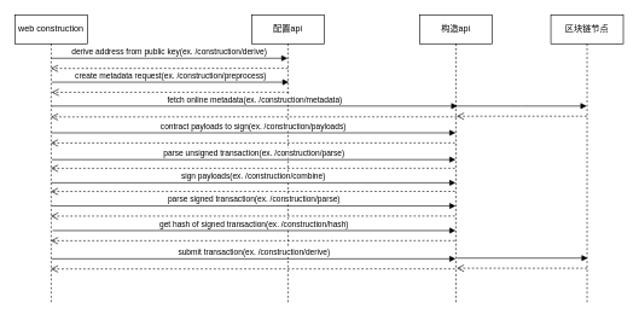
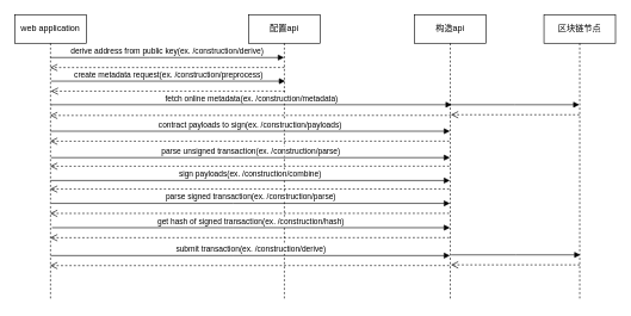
  <mxCell id="0" />
  <mxCell id="1" parent="0" />
- <mxCell id="2" value="web construction" style="shape=umlLifeline;perimeter=lifelinePerimeter;whiteSpace=wrap;html=1;container=0;dropTarget=0;collapsible=0;recursiveResize=0;outlineConnect=0;portConstraint=eastwest;newEdgeStyle={&quot;edgeStyle&quot;:&quot;elbowEdgeStyle&quot;,&quot;elbow&quot;:&quot;vertical&quot;,&quot;curved&quot;:0,&quot;rounded&quot;:0};" vertex="1" parent="1"><mxGeometry x="20" y="20" width="100" height="400" as="geometry" /></mxCell>
+ <mxCell id="2" value="web application" style="shape=umlLifeline;perimeter=lifelinePerimeter;whiteSpace=wrap;html=1;container=0;dropTarget=0;collapsible=0;recursiveResize=0;outlineConnect=0;portConstraint=eastwest;newEdgeStyle={&quot;edgeStyle&quot;:&quot;elbowEdgeStyle&quot;,&quot;elbow&quot;:&quot;vertical&quot;,&quot;curved&quot;:0,&quot;rounded&quot;:0};" vertex="1" parent="1"><mxGeometry x="20" y="20" width="100" height="400" as="geometry" /></mxCell>
  <mxCell id="3" value="配置api" style="shape=umlLifeline;perimeter=lifelinePerimeter;whiteSpace=wrap;html=1;container=0;dropTarget=0;collapsible=0;recursiveResize=0;outlineConnect=0;portConstraint=eastwest;newEdgeStyle={&quot;edgeStyle&quot;:&quot;elbowEdgeStyle&quot;,&quot;elbow&quot;:&quot;vertical&quot;,&quot;curved&quot;:0,&quot;rounded&quot;:0};" vertex="1" parent="1"><mxGeometry x="347" y="20" width="100" height="400" as="geometry" /></mxCell>
  <mxCell id="4" value="构造api" style="shape=umlLifeline;perimeter=lifelinePerimeter;whiteSpace=wrap;html=1;container=0;dropTarget=0;collapsible=0;recursiveResize=0;outlineConnect=0;portConstraint=eastwest;newEdgeStyle={&quot;edgeStyle&quot;:&quot;elbowEdgeStyle&quot;,&quot;elbow&quot;:&quot;vertical&quot;,&quot;curved&quot;:0,&quot;rounded&quot;:0};" vertex="1" parent="1"><mxGeometry x="579" y="20" width="100" height="400" as="geometry" /></mxCell>
  <mxCell id="5" value="derive address from public key(ex. /construction/derive)" style="html=1;verticalAlign=bottom;endArrow=block;edgeStyle=elbowEdgeStyle;elbow=vertical;curved=0;rounded=0;" edge="1" parent="1" target="3"><mxGeometry width="80" relative="1" as="geometry"><mxPoint x="70" y="80" as="sourcePoint" /><mxPoint x="150" y="80" as="targetPoint" /></mxGeometry></mxCell>
  <mxCell id="6" value="" style="html=1;verticalAlign=bottom;endArrow=open;dashed=1;endSize=8;edgeStyle=elbowEdgeStyle;elbow=vertical;curved=0;rounded=0;exitX=0.5;exitY=0.333;exitDx=0;exitDy=0;exitPerimeter=0;" edge="1" parent="1"><mxGeometry relative="1" as="geometry"><mxPoint x="397" y="93.9" as="sourcePoint" /><mxPoint x="69.5" y="94" as="targetPoint" /></mxGeometry></mxCell>
  <mxCell id="7" value="create metadata request(ex. /construction/preprocess)" style="html=1;verticalAlign=bottom;endArrow=block;edgeStyle=elbowEdgeStyle;elbow=vertical;curved=0;rounded=0;" edge="1" parent="1"><mxGeometry width="80" relative="1" as="geometry"><mxPoint x="71" y="113" as="sourcePoint" /><mxPoint x="398" y="113" as="targetPoint" /></mxGeometry></mxCell>
  <mxCell id="8" value="" style="html=1;verticalAlign=bottom;endArrow=open;dashed=1;endSize=8;edgeStyle=elbowEdgeStyle;elbow=vertical;curved=0;rounded=0;exitX=0.5;exitY=0.333;exitDx=0;exitDy=0;exitPerimeter=0;" edge="1" parent="1"><mxGeometry relative="1" as="geometry"><mxPoint x="398" y="126.9" as="sourcePoint" /><mxPoint x="70.5" y="127" as="targetPoint" /></mxGeometry></mxCell>
  <mxCell id="9" value="fetch online metadata(ex. /construction/metadata)" style="html=1;verticalAlign=bottom;endArrow=block;edgeStyle=elbowEdgeStyle;elbow=vertical;curved=0;rounded=0;entryX=0.52;entryY=0.313;entryDx=0;entryDy=0;entryPerimeter=0;" edge="1" parent="1" target="4"><mxGeometry width="80" relative="1" as="geometry"><mxPoint x="71" y="147" as="sourcePoint" /><mxPoint x="398" y="147" as="targetPoint" /></mxGeometry></mxCell>
  <mxCell id="10" value="" style="html=1;verticalAlign=bottom;endArrow=open;dashed=1;endSize=8;edgeStyle=elbowEdgeStyle;elbow=vertical;curved=0;rounded=0;exitX=0.5;exitY=0.333;exitDx=0;exitDy=0;exitPerimeter=0;" edge="1" parent="1" target="2"><mxGeometry relative="1" as="geometry"><mxPoint x="630.25" y="160.9" as="sourcePoint" /><mxPoint x="139" y="161" as="targetPoint" /><Array as="points"><mxPoint x="699.5" y="161" /></Array></mxGeometry></mxCell>
  <mxCell id="11" value="contract payloads to sign(ex. /construction/payloads)" style="html=1;verticalAlign=bottom;endArrow=block;edgeStyle=elbowEdgeStyle;elbow=vertical;curved=0;rounded=0;" edge="1" parent="1" target="4"><mxGeometry width="80" relative="1" as="geometry"><mxPoint x="70" y="183" as="sourcePoint" /><mxPoint x="397" y="183" as="targetPoint" /></mxGeometry></mxCell>
  <mxCell id="12" value="" style="html=1;verticalAlign=bottom;endArrow=open;dashed=1;endSize=8;edgeStyle=elbowEdgeStyle;elbow=vertical;curved=0;rounded=0;exitX=0.5;exitY=0.333;exitDx=0;exitDy=0;exitPerimeter=0;" edge="1" parent="1" target="2"><mxGeometry relative="1" as="geometry"><mxPoint x="627.5" y="196.9" as="sourcePoint" /><mxPoint x="300" y="197" as="targetPoint" /></mxGeometry></mxCell>
  <mxCell id="13" value="parse unsigned transaction(ex. /construction/parse)" style="html=1;verticalAlign=bottom;endArrow=block;edgeStyle=elbowEdgeStyle;elbow=vertical;curved=0;rounded=0;" edge="1" parent="1" target="4"><mxGeometry width="80" relative="1" as="geometry"><mxPoint x="71" y="220" as="sourcePoint" /><mxPoint x="398" y="220" as="targetPoint" /></mxGeometry></mxCell>
  <mxCell id="14" value="" style="html=1;verticalAlign=bottom;endArrow=open;dashed=1;endSize=8;edgeStyle=elbowEdgeStyle;elbow=vertical;curved=0;rounded=0;exitX=0.5;exitY=0.333;exitDx=0;exitDy=0;exitPerimeter=0;" edge="1" parent="1" target="2"><mxGeometry relative="1" as="geometry"><mxPoint x="627.5" y="231.9" as="sourcePoint" /><mxPoint x="300" y="232" as="targetPoint" /></mxGeometry></mxCell>
  <mxCell id="15" value="sign payloads(ex. /construction/combine)" style="html=1;verticalAlign=bottom;endArrow=block;edgeStyle=elbowEdgeStyle;elbow=vertical;curved=0;rounded=0;" edge="1" parent="1" target="4"><mxGeometry width="80" relative="1" as="geometry"><mxPoint x="70" y="252" as="sourcePoint" /><mxPoint x="397" y="252" as="targetPoint" /></mxGeometry></mxCell>
  <mxCell id="16" value="" style="html=1;verticalAlign=bottom;endArrow=open;dashed=1;endSize=8;edgeStyle=elbowEdgeStyle;elbow=vertical;curved=0;rounded=0;exitX=0.5;exitY=0.333;exitDx=0;exitDy=0;exitPerimeter=0;" edge="1" parent="1" target="2"><mxGeometry relative="1" as="geometry"><mxPoint x="627.5" y="263.9" as="sourcePoint" /><mxPoint x="300" y="264" as="targetPoint" /></mxGeometry></mxCell>
  <mxCell id="17" value="parse signed transaction(ex. /construction/parse)" style="html=1;verticalAlign=bottom;endArrow=block;edgeStyle=elbowEdgeStyle;elbow=vertical;curved=0;rounded=0;" edge="1" parent="1" target="4"><mxGeometry width="80" relative="1" as="geometry"><mxPoint x="71" y="284" as="sourcePoint" /><mxPoint x="398" y="284" as="targetPoint" /></mxGeometry></mxCell>
  <mxCell id="18" value="" style="html=1;verticalAlign=bottom;endArrow=open;dashed=1;endSize=8;edgeStyle=elbowEdgeStyle;elbow=vertical;curved=0;rounded=0;exitX=0.5;exitY=0.333;exitDx=0;exitDy=0;exitPerimeter=0;" edge="1" parent="1" target="2"><mxGeometry relative="1" as="geometry"><mxPoint x="627.5" y="297.9" as="sourcePoint" /><mxPoint x="300" y="298" as="targetPoint" /></mxGeometry></mxCell>
  <mxCell id="19" value="get hash of signed transaction(ex. /construction/hash)" style="html=1;verticalAlign=bottom;endArrow=block;edgeStyle=elbowEdgeStyle;elbow=vertical;curved=0;rounded=0;" edge="1" parent="1" target="4"><mxGeometry width="80" relative="1" as="geometry"><mxPoint x="72" y="318" as="sourcePoint" /><mxPoint x="399" y="318" as="targetPoint" /></mxGeometry></mxCell>
  <mxCell id="20" value="" style="html=1;verticalAlign=bottom;endArrow=open;dashed=1;endSize=8;edgeStyle=elbowEdgeStyle;elbow=vertical;curved=0;rounded=0;exitX=0.5;exitY=0.333;exitDx=0;exitDy=0;exitPerimeter=0;" edge="1" parent="1" target="2"><mxGeometry relative="1" as="geometry"><mxPoint x="627.5" y="331.9" as="sourcePoint" /><mxPoint x="300" y="332" as="targetPoint" /></mxGeometry></mxCell>
  <mxCell id="21" value="submit transaction(ex. /construction/derive)" style="html=1;verticalAlign=bottom;endArrow=block;edgeStyle=elbowEdgeStyle;elbow=vertical;curved=0;rounded=0;" edge="1" parent="1" target="4"><mxGeometry width="80" relative="1" as="geometry"><mxPoint x="70.5" y="357" as="sourcePoint" /><mxPoint x="397.5" y="357" as="targetPoint" /></mxGeometry></mxCell>
  <mxCell id="22" value="" style="html=1;verticalAlign=bottom;endArrow=open;dashed=1;endSize=8;edgeStyle=elbowEdgeStyle;elbow=vertical;curved=0;rounded=0;exitX=0.5;exitY=0.333;exitDx=0;exitDy=0;exitPerimeter=0;" edge="1" parent="1" target="2"><mxGeometry relative="1" as="geometry"><mxPoint x="627.5" y="370.9" as="sourcePoint" /><mxPoint x="300" y="371" as="targetPoint" /></mxGeometry></mxCell>
  <mxCell id="23" value="区块链节点" style="shape=umlLifeline;perimeter=lifelinePerimeter;whiteSpace=wrap;html=1;container=0;dropTarget=0;collapsible=0;recursiveResize=0;outlineConnect=0;portConstraint=eastwest;newEdgeStyle={&quot;edgeStyle&quot;:&quot;elbowEdgeStyle&quot;,&quot;elbow&quot;:&quot;vertical&quot;,&quot;curved&quot;:0,&quot;rounded&quot;:0};" vertex="1" parent="1"><mxGeometry x="760" y="20" width="100" height="400" as="geometry" /></mxCell>
  <mxCell id="24" value="" style="html=1;verticalAlign=bottom;endArrow=block;edgeStyle=elbowEdgeStyle;elbow=vertical;curved=0;rounded=0;" edge="1" parent="1"><mxGeometry width="80" relative="1" as="geometry"><mxPoint x="628.5" y="146" as="sourcePoint" /><mxPoint x="809.5" y="146" as="targetPoint" /></mxGeometry></mxCell>
  <mxCell id="25" value="" style="html=1;verticalAlign=bottom;endArrow=open;dashed=1;endSize=8;edgeStyle=elbowEdgeStyle;elbow=vertical;curved=0;rounded=0;" edge="1" parent="1" source="23"><mxGeometry relative="1" as="geometry"><mxPoint x="750" y="160" as="sourcePoint" /><mxPoint x="630" y="160" as="targetPoint" /></mxGeometry></mxCell>
  <mxCell id="26" value="" style="html=1;verticalAlign=bottom;endArrow=block;edgeStyle=elbowEdgeStyle;elbow=vertical;curved=0;rounded=0;" edge="1" parent="1"><mxGeometry width="80" relative="1" as="geometry"><mxPoint x="630" y="356" as="sourcePoint" /><mxPoint x="811" y="356" as="targetPoint" /></mxGeometry></mxCell>
  <mxCell id="27" value="" style="html=1;verticalAlign=bottom;endArrow=open;dashed=1;endSize=8;edgeStyle=elbowEdgeStyle;elbow=vertical;curved=0;rounded=0;" edge="1" parent="1"><mxGeometry relative="1" as="geometry"><mxPoint x="810" y="370" as="sourcePoint" /><mxPoint x="630" y="370" as="targetPoint" /></mxGeometry></mxCell>
